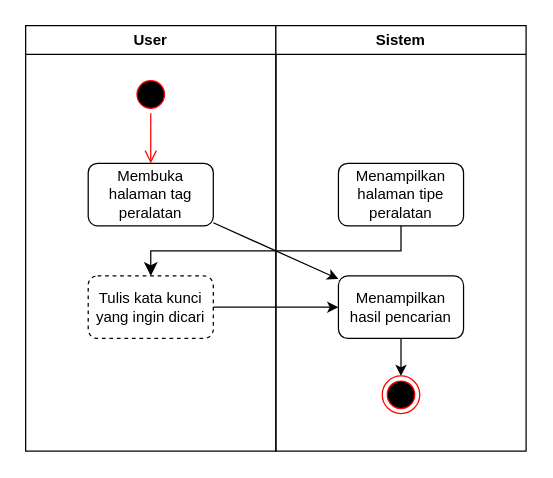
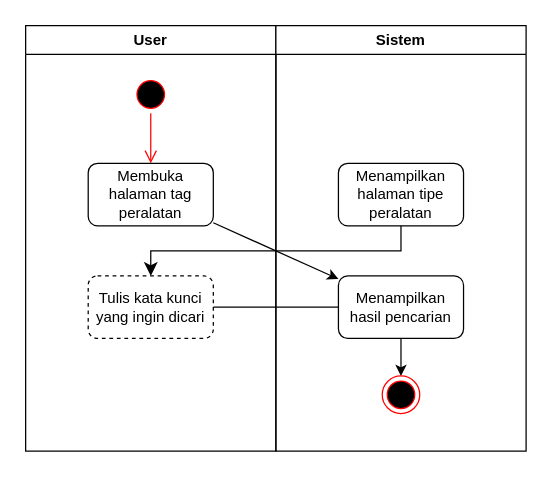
  <mxCell id="0" />
  <mxCell id="1" parent="0" />
  <mxCell id="2" value="User" style="swimlane;whiteSpace=wrap;html=1;" vertex="1" parent="1"><mxGeometry x="20" y="20" width="200" height="340" as="geometry" /></mxCell>
  <mxCell id="3" value="" style="ellipse;html=1;shape=startState;fillColor=#000000;strokeColor=#ff0000;" vertex="1" parent="2"><mxGeometry x="85" y="40" width="30" height="30" as="geometry" /></mxCell>
  <mxCell id="4" value="" style="edgeStyle=orthogonalEdgeStyle;html=1;verticalAlign=bottom;endArrow=open;endSize=8;strokeColor=#ff0000;entryX=0.5;entryY=0;entryDx=0;entryDy=0;" edge="1" parent="2" source="3" target="5"><mxGeometry relative="1" as="geometry"><mxPoint x="100" y="130" as="targetPoint" /></mxGeometry></mxCell>
  <mxCell id="5" value="Membuka halaman tag peralatan" style="rounded=1;whiteSpace=wrap;html=1;" vertex="1" parent="2"><mxGeometry x="50" y="110" width="100" height="50" as="geometry" /></mxCell>
  <mxCell id="6" value="Tulis kata kunci yang ingin dicari" style="rounded=1;whiteSpace=wrap;html=1;dashed=1;" vertex="1" parent="2"><mxGeometry x="50" y="200" width="100" height="50" as="geometry" /></mxCell>
  <mxCell id="7" value="Sistem" style="swimlane;whiteSpace=wrap;html=1;" vertex="1" parent="1"><mxGeometry x="220" y="20" width="200" height="340" as="geometry" /></mxCell>
  <mxCell id="8" value="Menampilkan halaman tipe peralatan" style="rounded=1;whiteSpace=wrap;html=1;" vertex="1" parent="7"><mxGeometry x="50" y="110" width="100" height="50" as="geometry" /></mxCell>
  <mxCell id="9" value="" style="edgeStyle=none;html=1;" edge="1" parent="7" source="10" target="11"><mxGeometry relative="1" as="geometry" /></mxCell>
  <mxCell id="10" value="Menampilkan hasil pencarian" style="rounded=1;whiteSpace=wrap;html=1;" vertex="1" parent="7"><mxGeometry x="50" y="200" width="100" height="50" as="geometry" /></mxCell>
  <mxCell id="11" value="" style="ellipse;html=1;shape=endState;fillColor=#000000;strokeColor=#ff0000;" vertex="1" parent="7"><mxGeometry x="85" y="280" width="30" height="30" as="geometry" /></mxCell>
  <mxCell id="12" value="" style="edgeStyle=none;html=1;" edge="1" parent="1" source="5" target="10"><mxGeometry relative="1" as="geometry" /></mxCell>
  <mxCell id="13" value="" style="edgeStyle=elbowEdgeStyle;elbow=vertical;endArrow=classic;html=1;curved=0;rounded=0;endSize=8;startSize=8;exitX=0.5;exitY=1;exitDx=0;exitDy=0;entryX=0.5;entryY=0;entryDx=0;entryDy=0;" edge="1" parent="1" source="8" target="6"><mxGeometry width="50" height="50" relative="1" as="geometry"><mxPoint x="320" y="160" as="sourcePoint" /><mxPoint x="370" y="110" as="targetPoint" /></mxGeometry></mxCell>
- <mxCell id="14" value="" style="edgeStyle=none;html=1;" edge="1" parent="1" source="6" target="10"><mxGeometry relative="1" as="geometry" /></mxCell>
+ <mxCell id="14" value="" style="edgeStyle=none;html=1;endArrow=none;" edge="1" parent="1" source="6" target="10"><mxGeometry relative="1" as="geometry" /></mxCell>
